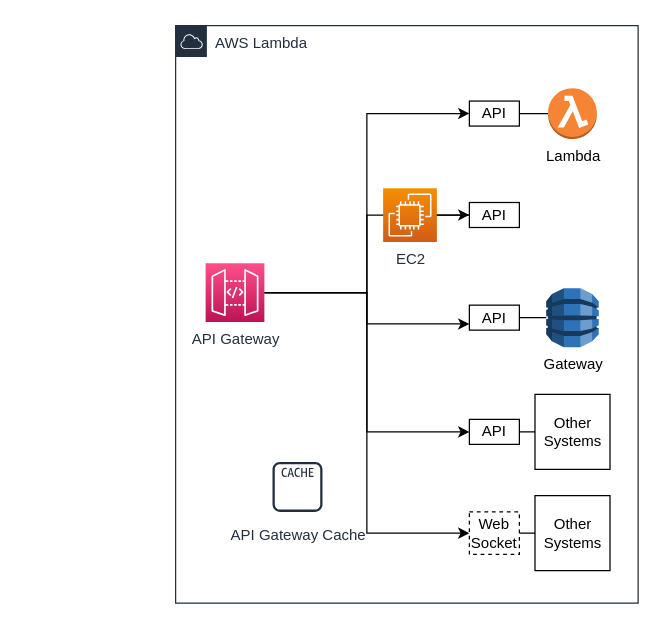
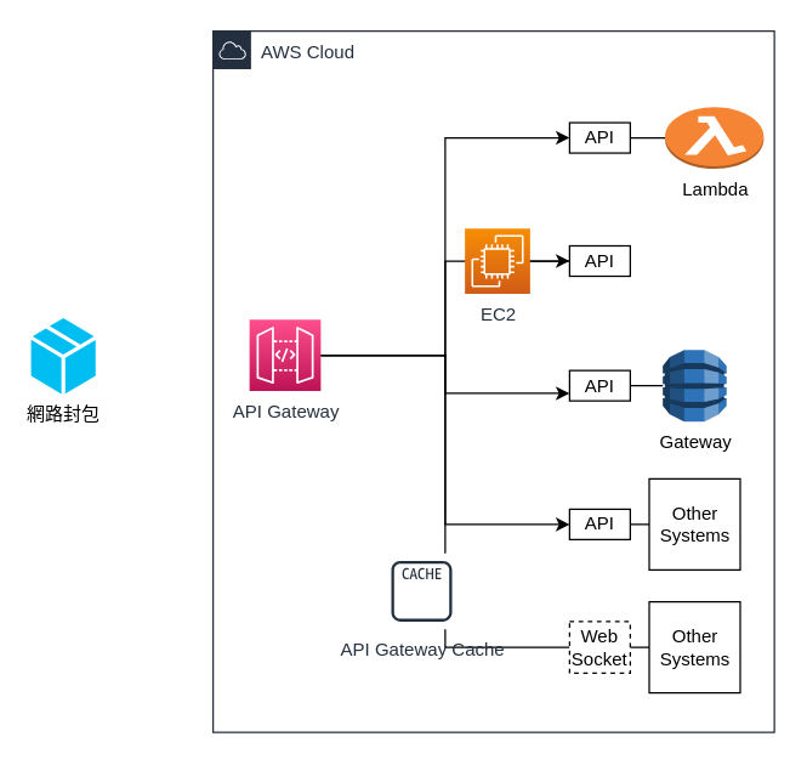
  <mxCell id="0" />
  <mxCell id="1" parent="0" />
  <mxCell id="2" style="edgeStyle=orthogonalEdgeStyle;rounded=0;orthogonalLoop=1;jettySize=auto;html=1;exitX=1;exitY=0.5;exitDx=0;exitDy=0;exitPerimeter=0;entryX=0;entryY=0.5;entryDx=0;entryDy=0;endArrow=classic;endFill=1;" parent="1" source="7" target="17" edge="1"><mxGeometry relative="1" as="geometry" /></mxCell>
  <mxCell id="3" style="edgeStyle=orthogonalEdgeStyle;rounded=0;orthogonalLoop=1;jettySize=auto;html=1;entryX=0;entryY=0.5;entryDx=0;entryDy=0;endArrow=classic;endFill=1;" parent="1" source="7" target="19" edge="1"><mxGeometry relative="1" as="geometry" /></mxCell>
  <mxCell id="4" style="edgeStyle=orthogonalEdgeStyle;rounded=0;orthogonalLoop=1;jettySize=auto;html=1;entryX=0;entryY=0.75;entryDx=0;entryDy=0;endArrow=classic;endFill=1;" parent="1" source="7" target="21" edge="1"><mxGeometry relative="1" as="geometry" /></mxCell>
  <mxCell id="5" style="edgeStyle=orthogonalEdgeStyle;rounded=0;orthogonalLoop=1;jettySize=auto;html=1;entryX=0;entryY=0.5;entryDx=0;entryDy=0;endArrow=classic;endFill=1;" parent="1" source="7" target="25" edge="1"><mxGeometry relative="1" as="geometry" /></mxCell>
- <mxCell id="6" style="edgeStyle=orthogonalEdgeStyle;rounded=0;orthogonalLoop=1;jettySize=auto;html=1;entryX=0;entryY=0.5;entryDx=0;entryDy=0;endArrow=classic;endFill=1;" parent="1" source="7" target="23" edge="1"><mxGeometry relative="1" as="geometry" /></mxCell>
+ <mxCell id="6" style="edgeStyle=orthogonalEdgeStyle;rounded=0;orthogonalLoop=1;jettySize=auto;html=1;entryX=0;entryY=0.5;entryDx=0;entryDy=0;endArrow=none;endFill=1;" parent="1" source="7" target="23" edge="1"><mxGeometry relative="1" as="geometry" /></mxCell>
  <mxCell id="7" value="API Gateway" style="sketch=0;points=[[0,0,0],[0.25,0,0],[0.5,0,0],[0.75,0,0],[1,0,0],[0,1,0],[0.25,1,0],[0.5,1,0],[0.75,1,0],[1,1,0],[0,0.25,0],[0,0.5,0],[0,0.75,0],[1,0.25,0],[1,0.5,0],[1,0.75,0]];outlineConnect=0;fontColor=#232F3E;gradientColor=#FF4F8B;gradientDirection=north;fillColor=#BC1356;strokeColor=#ffffff;dashed=0;verticalLabelPosition=bottom;verticalAlign=top;align=center;html=1;fontSize=12;fontStyle=0;aspect=fixed;shape=mxgraph.aws4.resourceIcon;resIcon=mxgraph.aws4.api_gateway;" parent="1" vertex="1"><mxGeometry x="164" y="210" width="47" height="47" as="geometry" /></mxCell>
- <mxCell id="9" value="API Gateway Cache" style="sketch=0;outlineConnect=0;fontColor=#232F3E;gradientColor=none;strokeColor=#232F3E;fillColor=#ffffff;dashed=0;verticalLabelPosition=bottom;verticalAlign=top;align=center;html=1;fontSize=12;fontStyle=0;aspect=fixed;shape=mxgraph.aws4.resourceIcon;resIcon=mxgraph.aws4.cache_node;" parent="1" vertex="1"><mxGeometry x="212.5" y="364" width="50" height="50" as="geometry" /></mxCell>
- <mxCell id="10" value="AWS Lambda" style="points=[[0,0],[0.25,0],[0.5,0],[0.75,0],[1,0],[1,0.25],[1,0.5],[1,0.75],[1,1],[0.75,1],[0.5,1],[0.25,1],[0,1],[0,0.75],[0,0.5],[0,0.25]];outlineConnect=0;gradientColor=none;html=1;whiteSpace=wrap;fontSize=12;fontStyle=0;container=1;pointerEvents=0;collapsible=0;recursiveResize=0;shape=mxgraph.aws4.group;grIcon=mxgraph.aws4.group_aws_cloud;strokeColor=#232F3E;fillColor=none;verticalAlign=top;align=left;spacingLeft=30;fontColor=#232F3E;dashed=0;" parent="1" vertex="1"><mxGeometry x="140" y="20" width="370" height="462" as="geometry" /></mxCell>
+ <mxCell id="8" value="網路封包" style="verticalLabelPosition=bottom;html=1;verticalAlign=top;align=center;strokeColor=none;fillColor=#00BEF2;shape=mxgraph.azure.cloud_service_package_file;" parent="1" vertex="1"><mxGeometry x="20" y="209" width="42.5" height="50" as="geometry" /></mxCell>
+ <mxCell id="9" value="API Gateway Cache" style="sketch=0;outlineConnect=0;fontColor=#232F3E;gradientColor=none;strokeColor=#232F3E;fillColor=#ffffff;dashed=0;verticalLabelPosition=bottom;verticalAlign=top;align=center;html=1;fontSize=12;fontStyle=0;aspect=fixed;shape=mxgraph.aws4.resourceIcon;resIcon=mxgraph.aws4.cache_node;" parent="1" vertex="1"><mxGeometry x="252.5" y="364" width="50" height="50" as="geometry" /></mxCell>
+ <mxCell id="10" value="AWS Cloud" style="points=[[0,0],[0.25,0],[0.5,0],[0.75,0],[1,0],[1,0.25],[1,0.5],[1,0.75],[1,1],[0.75,1],[0.5,1],[0.25,1],[0,1],[0,0.75],[0,0.5],[0,0.25]];outlineConnect=0;gradientColor=none;html=1;whiteSpace=wrap;fontSize=12;fontStyle=0;container=1;pointerEvents=0;collapsible=0;recursiveResize=0;shape=mxgraph.aws4.group;grIcon=mxgraph.aws4.group_aws_cloud;strokeColor=#232F3E;fillColor=none;verticalAlign=top;align=left;spacingLeft=30;fontColor=#232F3E;dashed=0;" parent="1" vertex="1"><mxGeometry x="140" y="20" width="370" height="462" as="geometry" /></mxCell>
  <mxCell id="11" value="EC2" style="sketch=0;points=[[0,0,0],[0.25,0,0],[0.5,0,0],[0.75,0,0],[1,0,0],[0,1,0],[0.25,1,0],[0.5,1,0],[0.75,1,0],[1,1,0],[0,0.25,0],[0,0.5,0],[0,0.75,0],[1,0.25,0],[1,0.5,0],[1,0.75,0]];outlineConnect=0;fontColor=#232F3E;gradientColor=#F78E04;gradientDirection=north;fillColor=#D05C17;strokeColor=#ffffff;dashed=0;verticalLabelPosition=bottom;verticalAlign=top;align=center;html=1;fontSize=12;fontStyle=0;aspect=fixed;shape=mxgraph.aws4.resourceIcon;resIcon=mxgraph.aws4.ec2;labelBackgroundColor=#FFFFFF;" parent="1" vertex="1"><mxGeometry x="306" y="150" width="43" height="43" as="geometry" /></mxCell>
- <mxCell id="12" value="Lambda" style="outlineConnect=0;dashed=0;verticalLabelPosition=bottom;verticalAlign=top;align=center;html=1;shape=mxgraph.aws3.lambda_function;fillColor=#F58534;gradientColor=none;" parent="1" vertex="1"><mxGeometry x="438" y="70" width="39" height="40.7" as="geometry" /></mxCell>
+ <mxCell id="12" value="Lambda" style="outlineConnect=0;dashed=0;verticalLabelPosition=bottom;verticalAlign=top;align=center;html=1;shape=mxgraph.aws3.lambda_function;fillColor=#F58534;gradientColor=none;" parent="1" vertex="1"><mxGeometry x="438" y="70" width="65" height="40.7" as="geometry" /></mxCell>
  <mxCell id="13" value="Gateway" style="outlineConnect=0;dashed=0;verticalLabelPosition=bottom;verticalAlign=top;align=center;html=1;shape=mxgraph.aws3.dynamo_db;fillColor=#2E73B8;gradientColor=none;" parent="1" vertex="1"><mxGeometry x="436.5" y="230" width="42" height="47.25" as="geometry" /></mxCell>
  <mxCell id="14" value="Other Systems" style="rounded=0;whiteSpace=wrap;html=1;" parent="1" vertex="1"><mxGeometry x="427.5" y="396" width="60" height="60" as="geometry" /></mxCell>
  <mxCell id="15" value="Other Systems" style="rounded=0;whiteSpace=wrap;html=1;" parent="1" vertex="1"><mxGeometry x="427.5" y="315" width="60" height="60" as="geometry" /></mxCell>
  <mxCell id="16" style="edgeStyle=orthogonalEdgeStyle;rounded=0;orthogonalLoop=1;jettySize=auto;html=1;entryX=0;entryY=0.5;entryDx=0;entryDy=0;entryPerimeter=0;endArrow=none;endFill=0;" parent="1" source="17" target="12" edge="1"><mxGeometry relative="1" as="geometry" /></mxCell>
  <mxCell id="17" value="API" style="rounded=0;whiteSpace=wrap;html=1;" parent="1" vertex="1"><mxGeometry x="375" y="80.35" width="40" height="20" as="geometry" /></mxCell>
  <mxCell id="18" style="edgeStyle=orthogonalEdgeStyle;rounded=0;orthogonalLoop=1;jettySize=auto;html=1;endArrow=none;endFill=0;" parent="1" source="19" target="11" edge="1"><mxGeometry relative="1" as="geometry" /></mxCell>
  <mxCell id="19" value="API" style="rounded=0;whiteSpace=wrap;html=1;" parent="1" vertex="1"><mxGeometry x="375" y="161.5" width="40" height="20" as="geometry" /></mxCell>
  <mxCell id="20" style="edgeStyle=orthogonalEdgeStyle;rounded=0;orthogonalLoop=1;jettySize=auto;html=1;entryX=0;entryY=0.5;entryDx=0;entryDy=0;entryPerimeter=0;endArrow=none;endFill=0;" parent="1" source="21" target="13" edge="1"><mxGeometry relative="1" as="geometry" /></mxCell>
  <mxCell id="21" value="API" style="rounded=0;whiteSpace=wrap;html=1;" parent="1" vertex="1"><mxGeometry x="375" y="243.62" width="40" height="20" as="geometry" /></mxCell>
  <mxCell id="22" style="edgeStyle=orthogonalEdgeStyle;rounded=0;orthogonalLoop=1;jettySize=auto;html=1;entryX=0;entryY=0.5;entryDx=0;entryDy=0;endArrow=none;endFill=0;" parent="1" source="23" target="14" edge="1"><mxGeometry relative="1" as="geometry"><Array as="points"><mxPoint x="420" y="426" /><mxPoint x="420" y="426" /></Array></mxGeometry></mxCell>
  <mxCell id="23" value="Web Socket" style="rounded=0;whiteSpace=wrap;html=1;dashed=1;" parent="1" vertex="1"><mxGeometry x="375" y="409" width="40" height="34" as="geometry" /></mxCell>
  <mxCell id="24" style="edgeStyle=orthogonalEdgeStyle;rounded=0;orthogonalLoop=1;jettySize=auto;html=1;entryX=0;entryY=0.5;entryDx=0;entryDy=0;endArrow=none;endFill=0;" parent="1" source="25" target="15" edge="1"><mxGeometry relative="1" as="geometry"><Array as="points"><mxPoint x="420" y="345" /><mxPoint x="420" y="345" /></Array></mxGeometry></mxCell>
  <mxCell id="25" value="API" style="rounded=0;whiteSpace=wrap;html=1;" parent="1" vertex="1"><mxGeometry x="375" y="335" width="40" height="20" as="geometry" /></mxCell>
